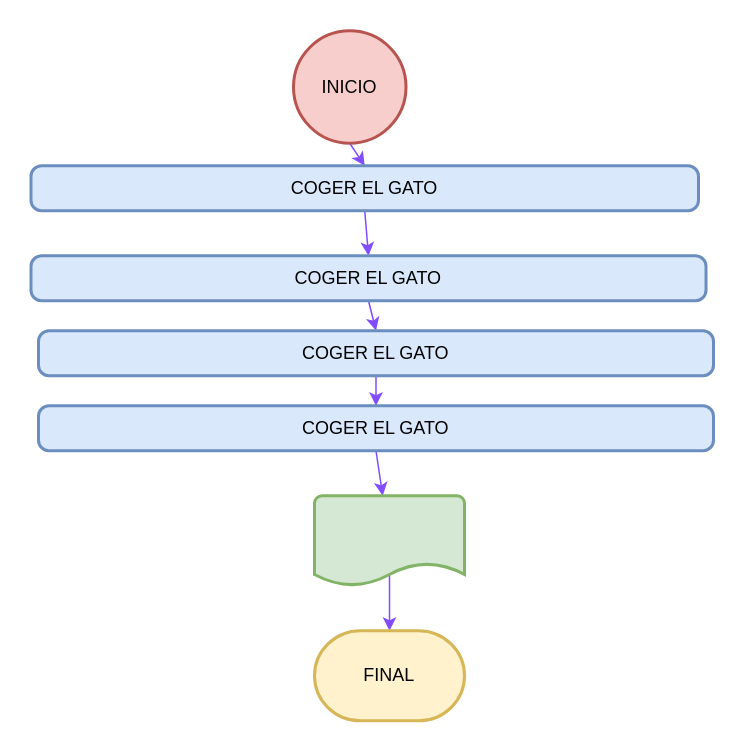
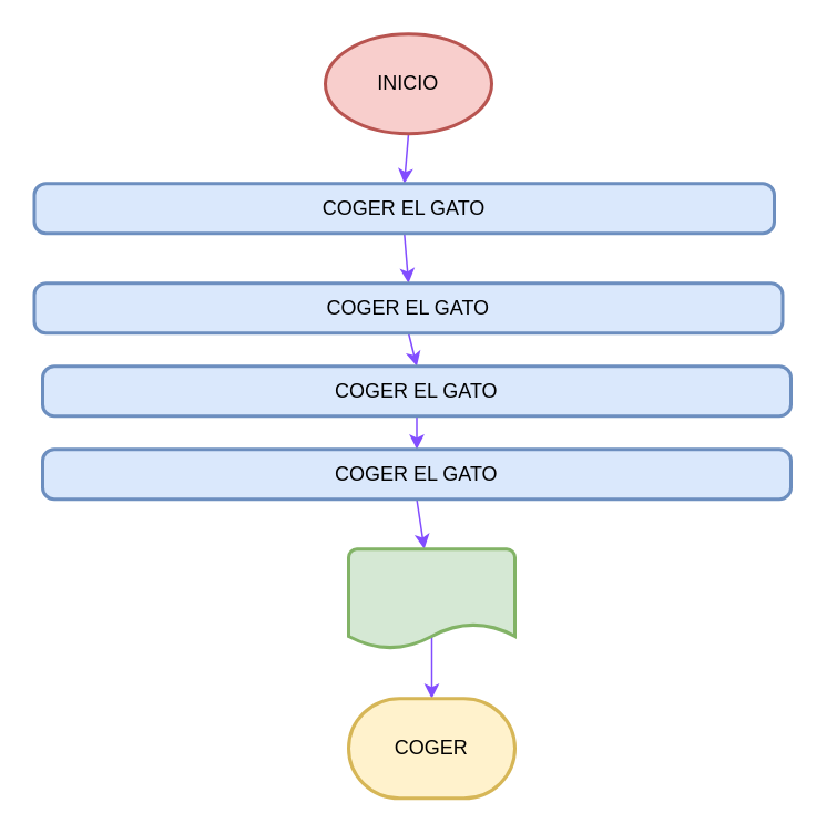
  <mxCell id="0" />
  <mxCell id="1" parent="0" />
  <mxCell id="2" style="rounded=0;orthogonalLoop=1;jettySize=auto;html=1;exitX=0.5;exitY=1;exitDx=0;exitDy=0;exitPerimeter=0;entryX=0.5;entryY=0;entryDx=0;entryDy=0;strokeColor=#824DFF;" parent="1" source="3" target="5" edge="1"><mxGeometry relative="1" as="geometry" /></mxCell>
- <mxCell id="3" value="INICIO" style="strokeWidth=2;html=1;shape=mxgraph.flowchart.start_1;whiteSpace=wrap;fillColor=#f8cecc;strokeColor=#b85450;" parent="1" vertex="1"><mxGeometry x="195" y="20" width="75" height="75" as="geometry" /></mxCell>
+ <mxCell id="3" value="INICIO" style="strokeWidth=2;html=1;shape=mxgraph.flowchart.start_1;whiteSpace=wrap;fillColor=#f8cecc;strokeColor=#b85450;" parent="1" vertex="1"><mxGeometry x="195" y="20" width="100" height="60" as="geometry" /></mxCell>
  <mxCell id="4" style="edgeStyle=none;rounded=0;orthogonalLoop=1;jettySize=auto;html=1;exitX=0.5;exitY=1;exitDx=0;exitDy=0;entryX=0.5;entryY=0;entryDx=0;entryDy=0;strokeColor=#824DFF;" parent="1" source="5" target="7" edge="1"><mxGeometry relative="1" as="geometry" /></mxCell>
  <mxCell id="5" value="COGER EL GATO" style="rounded=1;whiteSpace=wrap;html=1;absoluteArcSize=1;arcSize=14;strokeWidth=2;fillColor=#dae8fc;strokeColor=#6c8ebf;" parent="1" vertex="1"><mxGeometry x="20" y="110" width="445" height="30" as="geometry" /></mxCell>
  <mxCell id="6" style="edgeStyle=none;rounded=0;orthogonalLoop=1;jettySize=auto;html=1;exitX=0.5;exitY=1;exitDx=0;exitDy=0;entryX=0.5;entryY=0;entryDx=0;entryDy=0;strokeColor=#824DFF;" parent="1" source="7" target="9" edge="1"><mxGeometry relative="1" as="geometry" /></mxCell>
  <mxCell id="7" value="COGER EL GATO" style="rounded=1;whiteSpace=wrap;html=1;absoluteArcSize=1;arcSize=14;strokeWidth=2;fillColor=#dae8fc;strokeColor=#6c8ebf;" parent="1" vertex="1"><mxGeometry x="20" y="170" width="450" height="30" as="geometry" /></mxCell>
  <mxCell id="8" style="edgeStyle=none;rounded=0;orthogonalLoop=1;jettySize=auto;html=1;exitX=0.5;exitY=1;exitDx=0;exitDy=0;entryX=0.5;entryY=0;entryDx=0;entryDy=0;strokeColor=#824DFF;" parent="1" source="9" target="11" edge="1"><mxGeometry relative="1" as="geometry" /></mxCell>
  <mxCell id="9" value="COGER EL GATO" style="rounded=1;whiteSpace=wrap;html=1;absoluteArcSize=1;arcSize=14;strokeWidth=2;fillColor=#dae8fc;strokeColor=#6c8ebf;" parent="1" vertex="1"><mxGeometry x="25" y="220" width="450" height="30" as="geometry" /></mxCell>
  <mxCell id="10" style="edgeStyle=none;rounded=0;orthogonalLoop=1;jettySize=auto;html=1;exitX=0.5;exitY=1;exitDx=0;exitDy=0;strokeColor=#824DFF;" parent="1" source="11" target="13" edge="1"><mxGeometry relative="1" as="geometry" /></mxCell>
  <mxCell id="11" value="COGER EL GATO" style="rounded=1;whiteSpace=wrap;html=1;absoluteArcSize=1;arcSize=14;strokeWidth=2;fillColor=#dae8fc;strokeColor=#6c8ebf;" parent="1" vertex="1"><mxGeometry x="25" y="270" width="450" height="30" as="geometry" /></mxCell>
  <mxCell id="12" style="edgeStyle=none;rounded=0;orthogonalLoop=1;jettySize=auto;html=1;exitX=0.5;exitY=0;exitDx=0;exitDy=0;exitPerimeter=0;strokeColor=#824DFF;" parent="1" source="13" target="14" edge="1"><mxGeometry relative="1" as="geometry" /></mxCell>
  <mxCell id="13" value="" style="strokeWidth=2;html=1;shape=mxgraph.flowchart.document2;whiteSpace=wrap;size=0.25;fillColor=#d5e8d4;strokeColor=#82b366;" parent="1" vertex="1"><mxGeometry x="209" y="330" width="100" height="60" as="geometry" /></mxCell>
- <mxCell id="14" value="FINAL" style="strokeWidth=2;html=1;shape=mxgraph.flowchart.terminator;whiteSpace=wrap;fillColor=#fff2cc;strokeColor=#d6b656;" parent="1" vertex="1"><mxGeometry x="209" y="420" width="100" height="60" as="geometry" /></mxCell>
+ <mxCell id="14" value="COGER" style="strokeWidth=2;html=1;shape=mxgraph.flowchart.terminator;whiteSpace=wrap;fillColor=#fff2cc;strokeColor=#d6b656;" parent="1" vertex="1"><mxGeometry x="209" y="420" width="100" height="60" as="geometry" /></mxCell>
